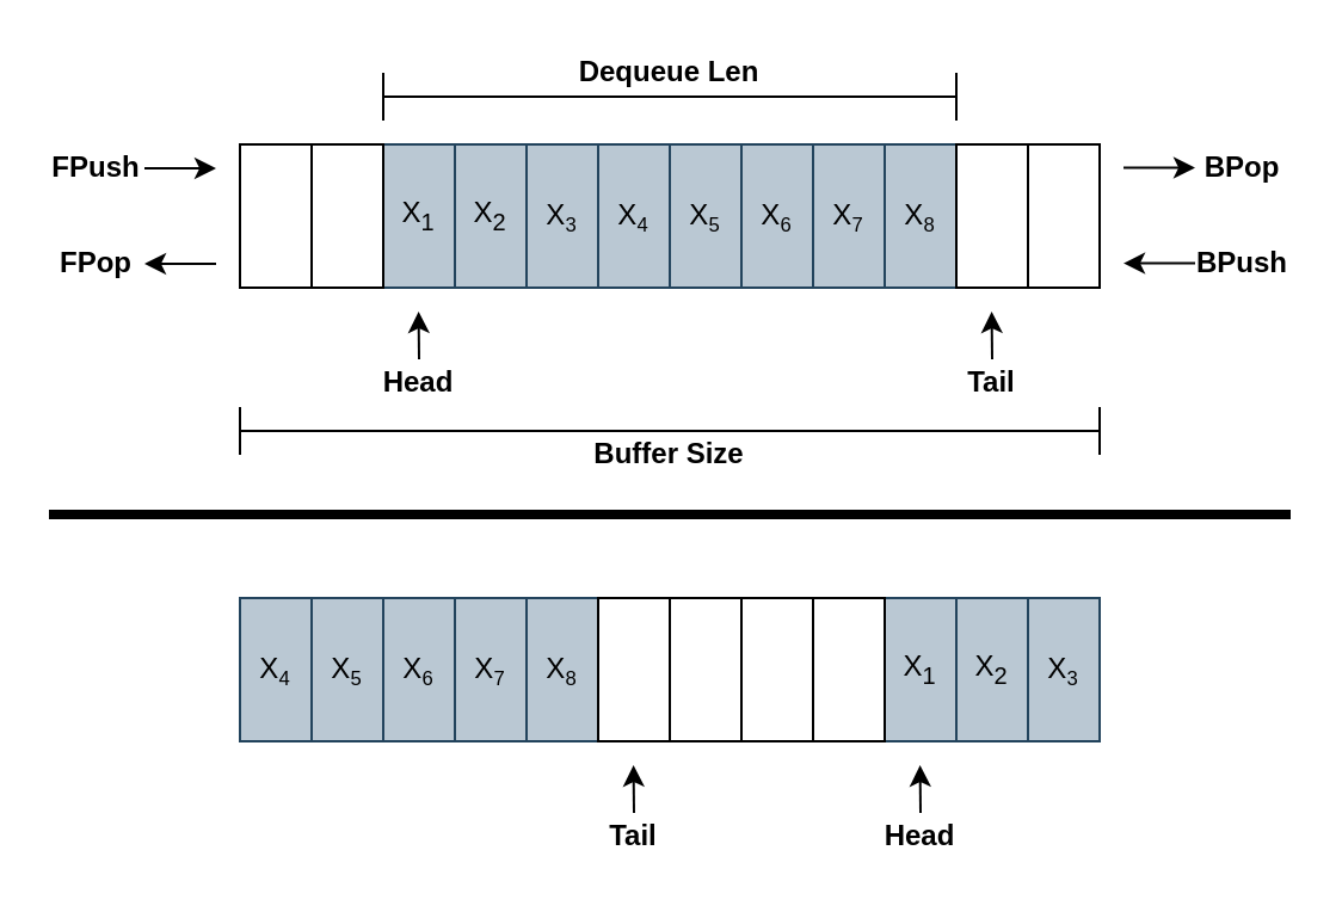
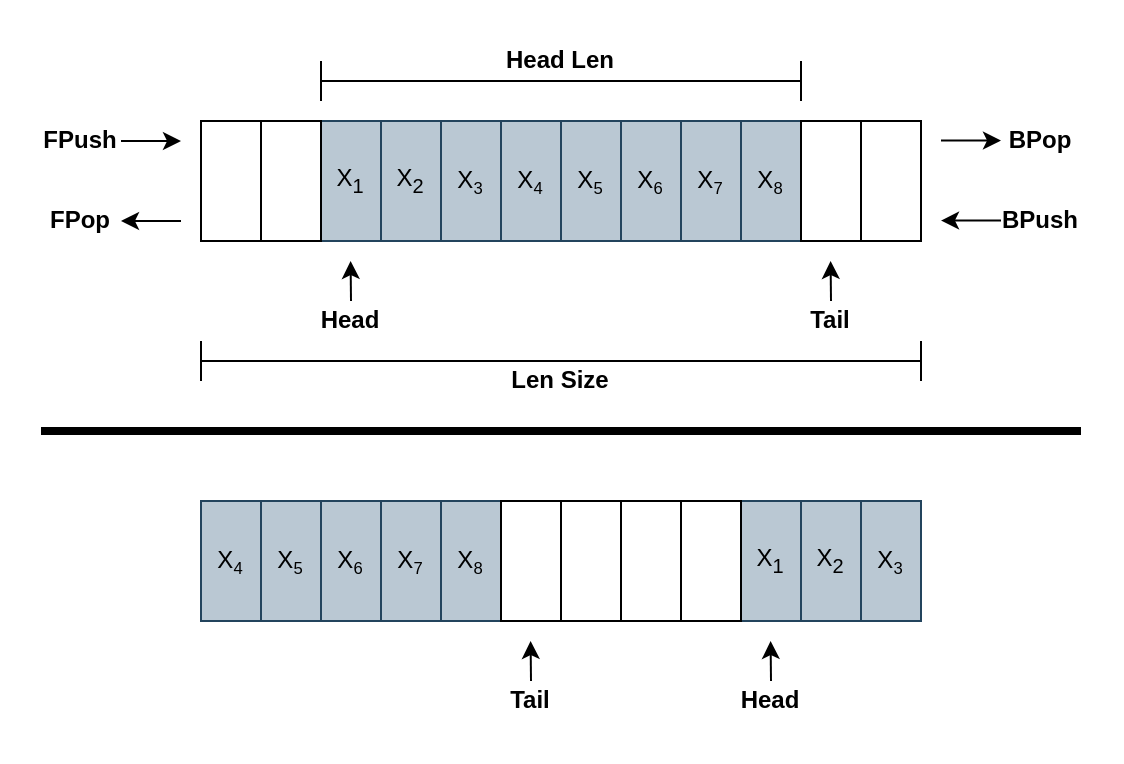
  <mxCell id="0" />
  <mxCell id="1" parent="0" />
  <mxCell id="2" value="X&lt;sub&gt;1&lt;/sub&gt;" style="rounded=0;whiteSpace=wrap;html=1;fillColor=#bac8d3;strokeColor=#23445d;" parent="1" vertex="1"><mxGeometry x="160" y="60" width="30" height="60" as="geometry" /></mxCell>
  <mxCell id="3" value="X&lt;sub&gt;2&lt;/sub&gt;" style="rounded=0;whiteSpace=wrap;html=1;fillColor=#bac8d3;strokeColor=#23445d;" parent="1" vertex="1"><mxGeometry x="190" y="60" width="30" height="60" as="geometry" /></mxCell>
  <mxCell id="4" value="X&lt;span style=&quot;font-size: 10px&quot;&gt;&lt;sub&gt;3&lt;/sub&gt;&lt;/span&gt;" style="rounded=0;whiteSpace=wrap;html=1;fillColor=#bac8d3;strokeColor=#23445d;" parent="1" vertex="1"><mxGeometry x="220" y="60" width="30" height="60" as="geometry" /></mxCell>
  <mxCell id="5" value="X&lt;span style=&quot;font-size: 10px&quot;&gt;&lt;sub&gt;4&lt;/sub&gt;&lt;/span&gt;" style="rounded=0;whiteSpace=wrap;html=1;fillColor=#bac8d3;strokeColor=#23445d;" parent="1" vertex="1"><mxGeometry x="250" y="60" width="30" height="60" as="geometry" /></mxCell>
  <mxCell id="6" value="X&lt;span style=&quot;font-size: 10px&quot;&gt;&lt;sub&gt;5&lt;/sub&gt;&lt;/span&gt;" style="rounded=0;whiteSpace=wrap;html=1;fillColor=#bac8d3;strokeColor=#23445d;" parent="1" vertex="1"><mxGeometry x="280" y="60" width="30" height="60" as="geometry" /></mxCell>
  <mxCell id="7" value="X&lt;span style=&quot;font-size: 10px&quot;&gt;&lt;sub&gt;6&lt;/sub&gt;&lt;/span&gt;" style="rounded=0;whiteSpace=wrap;html=1;fillColor=#bac8d3;strokeColor=#23445d;" parent="1" vertex="1"><mxGeometry x="310" y="60" width="30" height="60" as="geometry" /></mxCell>
  <mxCell id="8" value="X&lt;span style=&quot;font-size: 10px&quot;&gt;&lt;sub&gt;7&lt;/sub&gt;&lt;/span&gt;" style="rounded=0;whiteSpace=wrap;html=1;fillColor=#bac8d3;strokeColor=#23445d;" parent="1" vertex="1"><mxGeometry x="340" y="60" width="30" height="60" as="geometry" /></mxCell>
  <mxCell id="9" value="X&lt;span style=&quot;font-size: 10px&quot;&gt;&lt;sub&gt;8&lt;/sub&gt;&lt;/span&gt;" style="rounded=0;whiteSpace=wrap;html=1;fillColor=#bac8d3;strokeColor=#23445d;" parent="1" vertex="1"><mxGeometry x="370" y="60" width="30" height="60" as="geometry" /></mxCell>
  <mxCell id="10" value="" style="rounded=0;whiteSpace=wrap;html=1;" parent="1" vertex="1"><mxGeometry x="130" y="60" width="30" height="60" as="geometry" /></mxCell>
  <mxCell id="11" value="" style="rounded=0;whiteSpace=wrap;html=1;" parent="1" vertex="1"><mxGeometry x="100" y="60" width="30" height="60" as="geometry" /></mxCell>
  <mxCell id="12" value="" style="rounded=0;whiteSpace=wrap;html=1;" parent="1" vertex="1"><mxGeometry x="400" y="60" width="30" height="60" as="geometry" /></mxCell>
  <mxCell id="13" value="" style="rounded=0;whiteSpace=wrap;html=1;" parent="1" vertex="1"><mxGeometry x="430" y="60" width="30" height="60" as="geometry" /></mxCell>
  <mxCell id="14" value="" style="shape=crossbar;whiteSpace=wrap;html=1;rounded=1;" parent="1" vertex="1"><mxGeometry x="160" y="30" width="240" height="20" as="geometry" /></mxCell>
- <mxCell id="15" value="&lt;b&gt;Dequeue Len&lt;/b&gt;" style="text;html=1;strokeColor=none;fillColor=none;align=center;verticalAlign=middle;whiteSpace=wrap;rounded=0;" parent="1" vertex="1"><mxGeometry x="240" y="20" width="80" height="20" as="geometry" /></mxCell>
+ <mxCell id="15" value="&lt;b&gt;Head Len&lt;/b&gt;" style="text;html=1;strokeColor=none;fillColor=none;align=center;verticalAlign=middle;whiteSpace=wrap;rounded=0;" parent="1" vertex="1"><mxGeometry x="240" y="20" width="80" height="20" as="geometry" /></mxCell>
  <mxCell id="16" value="" style="endArrow=classic;html=1;" parent="1" edge="1"><mxGeometry width="50" height="50" relative="1" as="geometry"><mxPoint x="175" y="150" as="sourcePoint" /><mxPoint x="174.8" y="130" as="targetPoint" /></mxGeometry></mxCell>
  <mxCell id="17" value="" style="endArrow=classic;html=1;" parent="1" edge="1"><mxGeometry width="50" height="50" relative="1" as="geometry"><mxPoint x="415" y="150" as="sourcePoint" /><mxPoint x="414.8" y="130" as="targetPoint" /></mxGeometry></mxCell>
  <mxCell id="18" value="&lt;b&gt;Head&lt;/b&gt;" style="text;html=1;strokeColor=none;fillColor=none;align=center;verticalAlign=middle;whiteSpace=wrap;rounded=0;" parent="1" vertex="1"><mxGeometry x="155" y="150" width="40" height="20" as="geometry" /></mxCell>
  <mxCell id="19" value="&lt;b&gt;Tail&lt;/b&gt;" style="text;html=1;strokeColor=none;fillColor=none;align=center;verticalAlign=middle;whiteSpace=wrap;rounded=0;" parent="1" vertex="1"><mxGeometry x="395" y="150" width="40" height="20" as="geometry" /></mxCell>
  <mxCell id="20" value="" style="shape=crossbar;whiteSpace=wrap;html=1;rounded=1;" parent="1" vertex="1"><mxGeometry x="100" y="170" width="360" height="20" as="geometry" /></mxCell>
- <mxCell id="21" value="&lt;b&gt;Buffer Size&lt;/b&gt;" style="text;html=1;strokeColor=none;fillColor=none;align=center;verticalAlign=middle;whiteSpace=wrap;rounded=0;" parent="1" vertex="1"><mxGeometry x="240" y="180" width="80" height="20" as="geometry" /></mxCell>
+ <mxCell id="21" value="&lt;b&gt;Len Size&lt;/b&gt;" style="text;html=1;strokeColor=none;fillColor=none;align=center;verticalAlign=middle;whiteSpace=wrap;rounded=0;" parent="1" vertex="1"><mxGeometry x="240" y="180" width="80" height="20" as="geometry" /></mxCell>
  <mxCell id="22" value="" style="endArrow=classic;html=1;" parent="1" edge="1"><mxGeometry width="50" height="50" relative="1" as="geometry"><mxPoint x="60" y="70" as="sourcePoint" /><mxPoint x="90" y="70" as="targetPoint" /></mxGeometry></mxCell>
  <mxCell id="23" value="" style="endArrow=classic;html=1;" parent="1" edge="1"><mxGeometry width="50" height="50" relative="1" as="geometry"><mxPoint x="90" y="110" as="sourcePoint" /><mxPoint x="60" y="110" as="targetPoint" /></mxGeometry></mxCell>
  <mxCell id="24" value="" style="endArrow=classic;html=1;" parent="1" edge="1"><mxGeometry width="50" height="50" relative="1" as="geometry"><mxPoint x="470" y="69.76" as="sourcePoint" /><mxPoint x="500" y="69.76" as="targetPoint" /></mxGeometry></mxCell>
  <mxCell id="25" value="" style="endArrow=classic;html=1;" parent="1" edge="1"><mxGeometry width="50" height="50" relative="1" as="geometry"><mxPoint x="500" y="109.76" as="sourcePoint" /><mxPoint x="470" y="109.76" as="targetPoint" /></mxGeometry></mxCell>
  <mxCell id="26" value="&lt;b&gt;FPush&lt;/b&gt;" style="text;html=1;strokeColor=none;fillColor=none;align=center;verticalAlign=middle;whiteSpace=wrap;rounded=0;" parent="1" vertex="1"><mxGeometry x="20" y="60" width="40" height="20" as="geometry" /></mxCell>
  <mxCell id="27" value="&lt;b&gt;FPop&lt;/b&gt;" style="text;html=1;strokeColor=none;fillColor=none;align=center;verticalAlign=middle;whiteSpace=wrap;rounded=0;" parent="1" vertex="1"><mxGeometry x="20" y="100" width="40" height="20" as="geometry" /></mxCell>
  <mxCell id="28" value="&lt;b&gt;BPop&lt;/b&gt;" style="text;html=1;strokeColor=none;fillColor=none;align=center;verticalAlign=middle;whiteSpace=wrap;rounded=0;" parent="1" vertex="1"><mxGeometry x="500" y="60" width="40" height="20" as="geometry" /></mxCell>
  <mxCell id="29" value="&lt;b&gt;BPush&lt;/b&gt;" style="text;html=1;strokeColor=none;fillColor=none;align=center;verticalAlign=middle;whiteSpace=wrap;rounded=0;" parent="1" vertex="1"><mxGeometry x="500" y="100" width="40" height="20" as="geometry" /></mxCell>
  <mxCell id="30" value="X&lt;sub&gt;1&lt;/sub&gt;" style="rounded=0;whiteSpace=wrap;html=1;fillColor=#bac8d3;strokeColor=#23445d;" parent="1" vertex="1"><mxGeometry x="370" y="250" width="30" height="60" as="geometry" /></mxCell>
  <mxCell id="31" value="X&lt;sub&gt;2&lt;/sub&gt;" style="rounded=0;whiteSpace=wrap;html=1;fillColor=#bac8d3;strokeColor=#23445d;" parent="1" vertex="1"><mxGeometry x="400" y="250" width="30" height="60" as="geometry" /></mxCell>
  <mxCell id="32" value="X&lt;span style=&quot;font-size: 10px&quot;&gt;&lt;sub&gt;3&lt;/sub&gt;&lt;/span&gt;" style="rounded=0;whiteSpace=wrap;html=1;fillColor=#bac8d3;strokeColor=#23445d;" parent="1" vertex="1"><mxGeometry x="430" y="250" width="30" height="60" as="geometry" /></mxCell>
  <mxCell id="33" value="X&lt;span style=&quot;font-size: 10px&quot;&gt;&lt;sub&gt;4&lt;/sub&gt;&lt;/span&gt;" style="rounded=0;whiteSpace=wrap;html=1;fillColor=#bac8d3;strokeColor=#23445d;" parent="1" vertex="1"><mxGeometry x="100" y="250" width="30" height="60" as="geometry" /></mxCell>
  <mxCell id="34" value="X&lt;span style=&quot;font-size: 10px&quot;&gt;&lt;sub&gt;5&lt;/sub&gt;&lt;/span&gt;" style="rounded=0;whiteSpace=wrap;html=1;fillColor=#bac8d3;strokeColor=#23445d;" parent="1" vertex="1"><mxGeometry x="130" y="250" width="30" height="60" as="geometry" /></mxCell>
  <mxCell id="35" value="X&lt;span style=&quot;font-size: 10px&quot;&gt;&lt;sub&gt;6&lt;/sub&gt;&lt;/span&gt;" style="rounded=0;whiteSpace=wrap;html=1;fillColor=#bac8d3;strokeColor=#23445d;" parent="1" vertex="1"><mxGeometry x="160" y="250" width="30" height="60" as="geometry" /></mxCell>
  <mxCell id="36" value="X&lt;span style=&quot;font-size: 10px&quot;&gt;&lt;sub&gt;7&lt;/sub&gt;&lt;/span&gt;" style="rounded=0;whiteSpace=wrap;html=1;fillColor=#bac8d3;strokeColor=#23445d;" parent="1" vertex="1"><mxGeometry x="190" y="250" width="30" height="60" as="geometry" /></mxCell>
  <mxCell id="37" value="X&lt;span style=&quot;font-size: 10px&quot;&gt;&lt;sub&gt;8&lt;/sub&gt;&lt;/span&gt;" style="rounded=0;whiteSpace=wrap;html=1;fillColor=#bac8d3;strokeColor=#23445d;" parent="1" vertex="1"><mxGeometry x="220" y="250" width="30" height="60" as="geometry" /></mxCell>
  <mxCell id="38" value="" style="rounded=0;whiteSpace=wrap;html=1;" parent="1" vertex="1"><mxGeometry x="280" y="250" width="30" height="60" as="geometry" /></mxCell>
  <mxCell id="39" value="" style="rounded=0;whiteSpace=wrap;html=1;" parent="1" vertex="1"><mxGeometry x="250" y="250" width="30" height="60" as="geometry" /></mxCell>
  <mxCell id="40" value="" style="rounded=0;whiteSpace=wrap;html=1;" parent="1" vertex="1"><mxGeometry x="310" y="250" width="30" height="60" as="geometry" /></mxCell>
  <mxCell id="41" value="" style="rounded=0;whiteSpace=wrap;html=1;" parent="1" vertex="1"><mxGeometry x="340" y="250" width="30" height="60" as="geometry" /></mxCell>
  <mxCell id="42" value="" style="endArrow=classic;html=1;" parent="1" edge="1"><mxGeometry width="50" height="50" relative="1" as="geometry"><mxPoint x="385" y="340" as="sourcePoint" /><mxPoint x="384.8" y="320" as="targetPoint" /></mxGeometry></mxCell>
  <mxCell id="43" value="&lt;b&gt;Head&lt;/b&gt;" style="text;html=1;strokeColor=none;fillColor=none;align=center;verticalAlign=middle;whiteSpace=wrap;rounded=0;" parent="1" vertex="1"><mxGeometry x="365" y="340" width="40" height="20" as="geometry" /></mxCell>
  <mxCell id="44" value="" style="endArrow=classic;html=1;" parent="1" edge="1"><mxGeometry width="50" height="50" relative="1" as="geometry"><mxPoint x="265" y="340" as="sourcePoint" /><mxPoint x="264.8" y="320" as="targetPoint" /></mxGeometry></mxCell>
  <mxCell id="45" value="&lt;b&gt;Tail&lt;/b&gt;" style="text;html=1;strokeColor=none;fillColor=none;align=center;verticalAlign=middle;whiteSpace=wrap;rounded=0;" parent="1" vertex="1"><mxGeometry x="245" y="340" width="40" height="20" as="geometry" /></mxCell>
  <mxCell id="46" value="" style="line;strokeWidth=4;html=1;perimeter=backbonePerimeter;points=[];outlineConnect=0;" parent="1" vertex="1"><mxGeometry x="20" y="210" width="520" height="10" as="geometry" /></mxCell>
